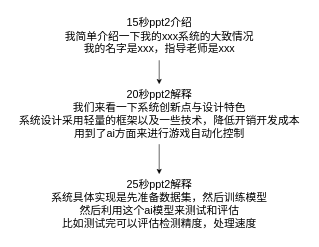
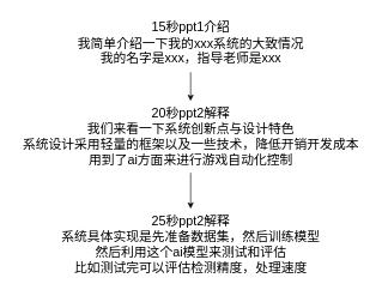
  <mxCell id="0" />
  <mxCell id="1" parent="0" />
  <mxCell id="2" value="" style="edgeStyle=orthogonalEdgeStyle;rounded=0;orthogonalLoop=1;jettySize=auto;html=1;fontSize=18;" parent="1" source="3" target="5" edge="1"><mxGeometry relative="1" as="geometry" /></mxCell>
- <mxCell id="3" value="15秒ppt2介绍&lt;div&gt;我简单介绍一下我的xxx系统的大致情况&lt;/div&gt;&lt;div&gt;我的名字是xxx，指导老师是xxx&lt;/div&gt;" style="text;html=1;align=center;verticalAlign=middle;resizable=0;points=[];autosize=1;strokeColor=none;fillColor=none;fontSize=18;" parent="1" vertex="1"><mxGeometry x="95" width="340" height="80" as="geometry" y="20" /></mxCell>
+ <mxCell id="3" value="15秒ppt1介绍&lt;div&gt;我简单介绍一下我的xxx系统的大致情况&lt;/div&gt;&lt;div&gt;我的名字是xxx，指导老师是xxx&lt;/div&gt;" style="text;html=1;align=center;verticalAlign=middle;resizable=0;points=[];autosize=1;strokeColor=none;fillColor=none;fontSize=18;" parent="1" vertex="1"><mxGeometry x="95" width="340" height="80" as="geometry" y="20" /></mxCell>
  <mxCell id="4" value="" style="edgeStyle=orthogonalEdgeStyle;rounded=0;orthogonalLoop=1;jettySize=auto;html=1;fontSize=18;" parent="1" source="5" target="6" edge="1"><mxGeometry relative="1" as="geometry" /></mxCell>
  <mxCell id="5" value="20秒ppt2解释&lt;div&gt;我们来看一下系统创新点与设计特色&lt;br&gt;&lt;div&gt;系统设计采用轻量的框架以及一些技术，降低开销开发成本&lt;br&gt;&lt;/div&gt;&lt;div&gt;用到了ai方面来进行游戏自动化控制&lt;br&gt;&lt;/div&gt;&lt;/div&gt;" style="text;html=1;align=center;verticalAlign=middle;resizable=0;points=[];autosize=1;strokeColor=none;fillColor=none;fontSize=18;" parent="1" vertex="1"><mxGeometry x="20" y="140" width="490" height="100" as="geometry" /></mxCell>
  <mxCell id="6" value="25秒ppt2解释&lt;div&gt;系统具体实现是先准备数据集，然后训练模型&lt;/div&gt;&lt;div&gt;然后利用这个ai模型来测试和评估&lt;/div&gt;&lt;div&gt;比如测试完可以评估检测精度，处理速度&lt;/div&gt;" style="text;html=1;align=center;verticalAlign=middle;resizable=0;points=[];autosize=1;strokeColor=none;fillColor=none;fontSize=18;" parent="1" vertex="1"><mxGeometry x="75" y="290" width="380" height="100" as="geometry" /></mxCell>
